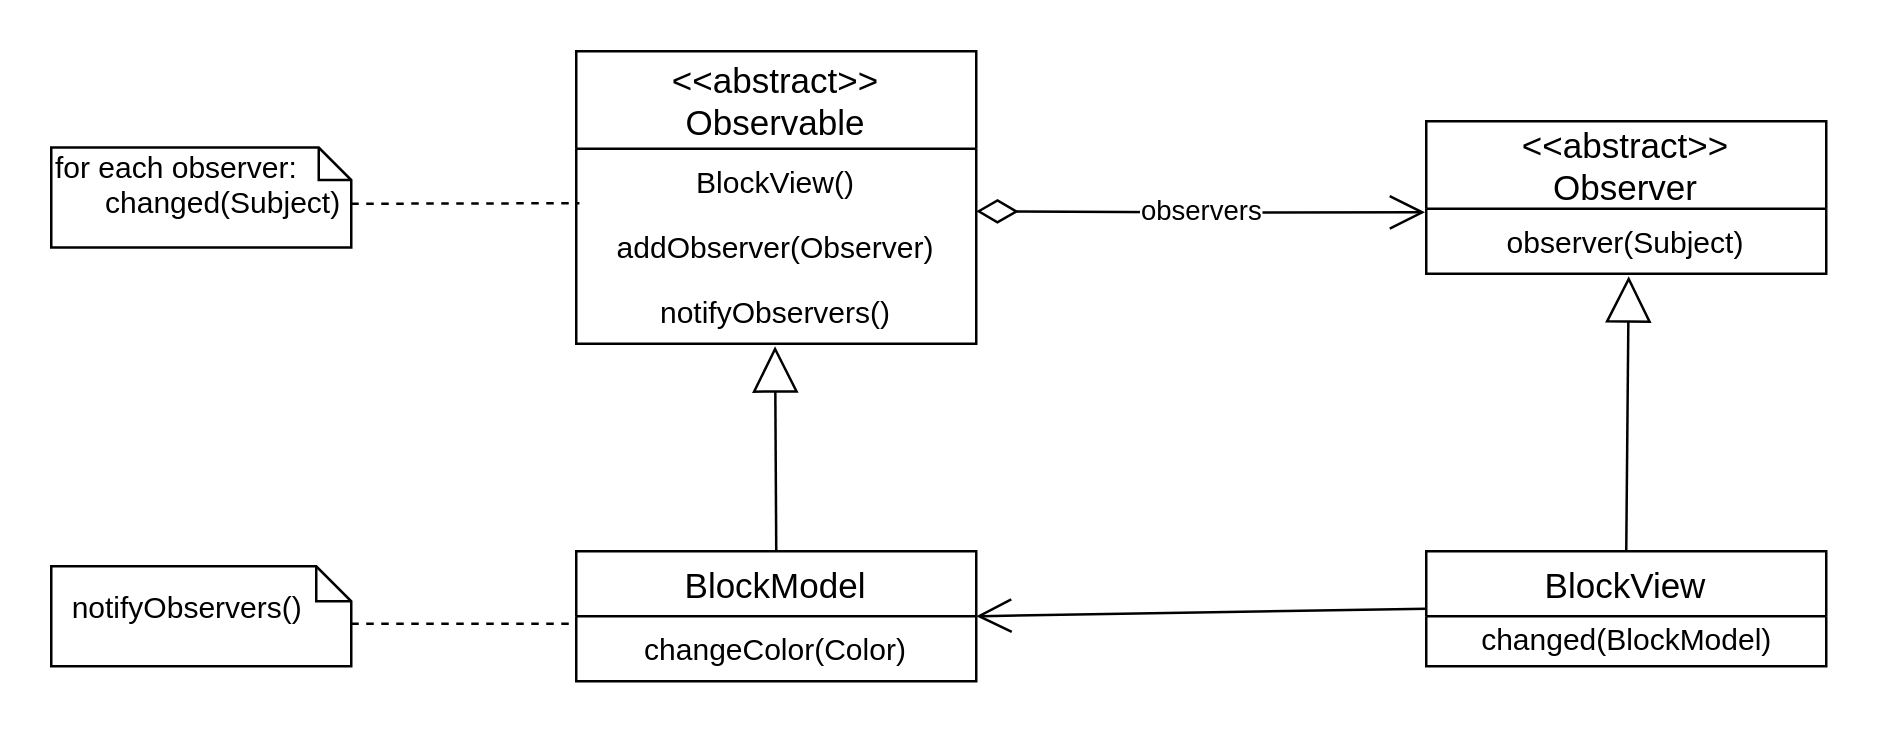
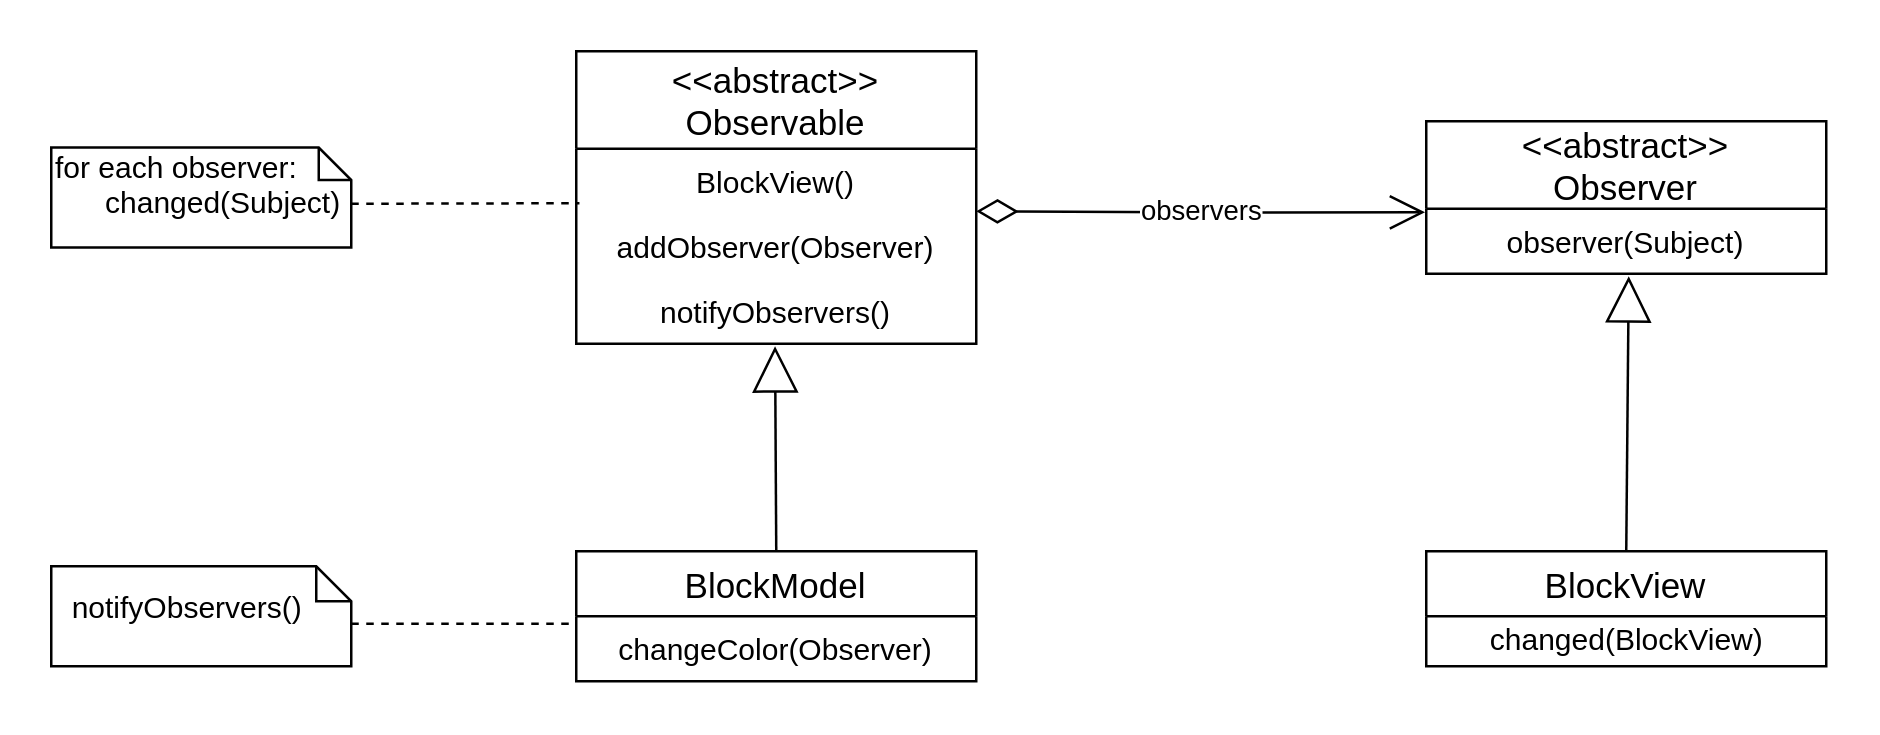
  <mxCell id="0" />
  <mxCell id="1" parent="0" />
  <mxCell id="2" value="observers" parent="1" style="endArrow=open;html=1;endSize=12;startArrow=diamondThin;startSize=14;startFill=0;edgeStyle=orthogonalEdgeStyle;entryX=-0.003;entryY=0.054;entryDx=0;entryDy=0;entryPerimeter=0;" target="13" edge="1"><mxGeometry as="geometry" relative="1"><mxPoint as="sourcePoint" y="84" x="390" /><mxPoint as="targetPoint" y="169" x="520" /></mxGeometry></mxCell>
  <mxCell id="3" value="" parent="2" vertex="1" style="resizable=0;html=1;align=left;verticalAlign=top;labelBackgroundColor=#ffffff;fontSize=10;" connectable="0"><mxGeometry as="geometry" x="-1" relative="1" /></mxCell>
  <mxCell id="4" value="" parent="1" style="endArrow=block;endSize=16;endFill=0;html=1;exitX=0.5;exitY=0;exitDx=0;exitDy=0;" source="16" edge="1"><mxGeometry width="160" as="geometry" relative="1"><mxPoint as="sourcePoint" y="230" x="390" /><mxPoint as="targetPoint" y="110" x="651" /></mxGeometry></mxCell>
- <mxCell id="5" value="" parent="1" style="endArrow=open;endFill=1;endSize=12;html=1;entryX=1;entryY=0.5;entryDx=0;entryDy=0;exitX=0;exitY=0.5;exitDx=0;exitDy=0;" target="14" source="16" edge="1"><mxGeometry width="160" as="geometry" relative="1"><mxPoint as="sourcePoint" y="230" x="390" /><mxPoint as="targetPoint" y="230" x="550" /></mxGeometry></mxCell>
  <mxCell id="6" value="" parent="1" style="endArrow=block;endSize=16;endFill=0;html=1;exitX=0.5;exitY=0;exitDx=0;exitDy=0;entryX=0.497;entryY=1.038;entryDx=0;entryDy=0;entryPerimeter=0;" target="11" source="14" edge="1"><mxGeometry width="160" as="geometry" relative="1"><mxPoint as="sourcePoint" y="230" x="390" /><mxPoint as="targetPoint" y="230" x="550" /></mxGeometry></mxCell>
  <mxCell id="7" value="for each observer:&lt;br&gt;&amp;nbsp; &amp;nbsp; &amp;nbsp; changed(Subject)" parent="1" vertex="1" style="shape=note;whiteSpace=wrap;html=1;size=13;verticalAlign=top;align=left;spacingTop=-6;"><mxGeometry width="120" height="40" as="geometry" y="58.5" x="20" /></mxCell>
  <mxCell id="8" value="&lt;&lt;abstract&gt;&gt;&#10;Observable" parent="1" vertex="1" style="swimlane;fontStyle=0;childLayout=stackLayout;horizontal=1;startSize=39;horizontalStack=0;resizeParent=1;resizeParentMax=0;resizeLast=0;collapsible=1;marginBottom=0;align=center;fontSize=14;"><mxGeometry width="160" height="117" as="geometry" y="20" x="230" /></mxCell>
  <mxCell id="9" value="BlockView()" parent="8" vertex="1" style="text;strokeColor=none;fillColor=none;spacingLeft=4;spacingRight=4;overflow=hidden;rotatable=0;points=[[0,0.5],[1,0.5]];portConstraint=eastwest;fontSize=12;align=center;"><mxGeometry width="160" height="26" as="geometry" y="39" /></mxCell>
  <mxCell id="10" value="addObserver(Observer)" parent="8" vertex="1" style="text;strokeColor=none;fillColor=none;spacingLeft=4;spacingRight=4;overflow=hidden;rotatable=0;points=[[0,0.5],[1,0.5]];portConstraint=eastwest;fontSize=12;align=center;"><mxGeometry width="160" height="26" as="geometry" y="65" /></mxCell>
  <mxCell id="11" value="notifyObservers()" parent="8" vertex="1" style="text;strokeColor=none;fillColor=none;spacingLeft=4;spacingRight=4;overflow=hidden;rotatable=0;points=[[0,0.5],[1,0.5]];portConstraint=eastwest;fontSize=12;align=center;"><mxGeometry width="160" height="26" as="geometry" y="91" /></mxCell>
  <mxCell id="12" value="&lt;&lt;abstract&gt;&gt;&#10;Observer" parent="1" vertex="1" style="swimlane;fontStyle=0;childLayout=stackLayout;horizontal=1;startSize=35;horizontalStack=0;resizeParent=1;resizeParentMax=0;resizeLast=0;collapsible=1;marginBottom=0;align=center;fontSize=14;"><mxGeometry width="160" height="61" as="geometry" y="48" x="570" /></mxCell>
  <mxCell id="13" value="observer(Subject)" parent="12" vertex="1" style="text;strokeColor=none;fillColor=none;spacingLeft=4;spacingRight=4;overflow=hidden;rotatable=0;points=[[0,0.5],[1,0.5]];portConstraint=eastwest;fontSize=12;align=center;"><mxGeometry width="160" height="26" as="geometry" y="35" /></mxCell>
  <mxCell id="14" value="BlockModel" parent="1" vertex="1" style="swimlane;fontStyle=0;childLayout=stackLayout;horizontal=1;startSize=26;horizontalStack=0;resizeParent=1;resizeParentMax=0;resizeLast=0;collapsible=1;marginBottom=0;align=center;fontSize=14;"><mxGeometry width="160" height="52" as="geometry" y="220" x="230" /></mxCell>
- <mxCell id="15" value="changeColor(Color)" parent="14" vertex="1" style="text;strokeColor=none;fillColor=none;spacingLeft=4;spacingRight=4;overflow=hidden;rotatable=0;points=[[0,0.5],[1,0.5]];portConstraint=eastwest;fontSize=12;align=center;"><mxGeometry width="160" height="26" as="geometry" y="26" /></mxCell>
+ <mxCell id="15" value="changeColor(Observer)" parent="14" vertex="1" style="text;strokeColor=none;fillColor=none;spacingLeft=4;spacingRight=4;overflow=hidden;rotatable=0;points=[[0,0.5],[1,0.5]];portConstraint=eastwest;fontSize=12;align=center;"><mxGeometry width="160" height="26" as="geometry" y="26" /></mxCell>
  <mxCell id="16" value="BlockView" parent="1" vertex="1" style="swimlane;fontStyle=0;childLayout=stackLayout;horizontal=1;startSize=26;horizontalStack=0;resizeParent=1;resizeParentMax=0;resizeLast=0;collapsible=1;marginBottom=0;align=center;fontSize=14;"><mxGeometry width="160" height="46" as="geometry" y="220" x="570" /></mxCell>
- <mxCell id="17" value="changed(BlockModel)" parent="16" vertex="1" style="text;html=1;align=center;verticalAlign=middle;resizable=0;points=[];autosize=1;"><mxGeometry width="160" height="20" as="geometry" y="26" /></mxCell>
+ <mxCell id="17" value="changed(BlockView)" parent="16" vertex="1" style="text;html=1;align=center;verticalAlign=middle;resizable=0;points=[];autosize=1;"><mxGeometry width="160" height="20" as="geometry" y="26" /></mxCell>
  <mxCell id="18" value="" parent="1" style="endArrow=none;dashed=1;html=1;entryX=0.008;entryY=-0.162;entryDx=0;entryDy=0;entryPerimeter=0;" target="10" edge="1"><mxGeometry width="50" height="50" as="geometry" relative="1"><mxPoint as="sourcePoint" y="81" x="140" /><mxPoint as="targetPoint" y="190" x="380" /></mxGeometry></mxCell>
  <mxCell id="19" value="&amp;nbsp; notifyObservers()" parent="1" vertex="1" style="shape=note;whiteSpace=wrap;html=1;size=14;verticalAlign=middle;align=left;spacingTop=-6;"><mxGeometry width="120" height="40" as="geometry" y="226" x="20" /></mxCell>
  <mxCell id="20" value="" parent="1" style="endArrow=none;dashed=1;html=1;" edge="1"><mxGeometry width="50" height="50" as="geometry" relative="1"><mxPoint as="sourcePoint" y="249" x="140" /><mxPoint as="targetPoint" y="249" x="229" /></mxGeometry></mxCell>
